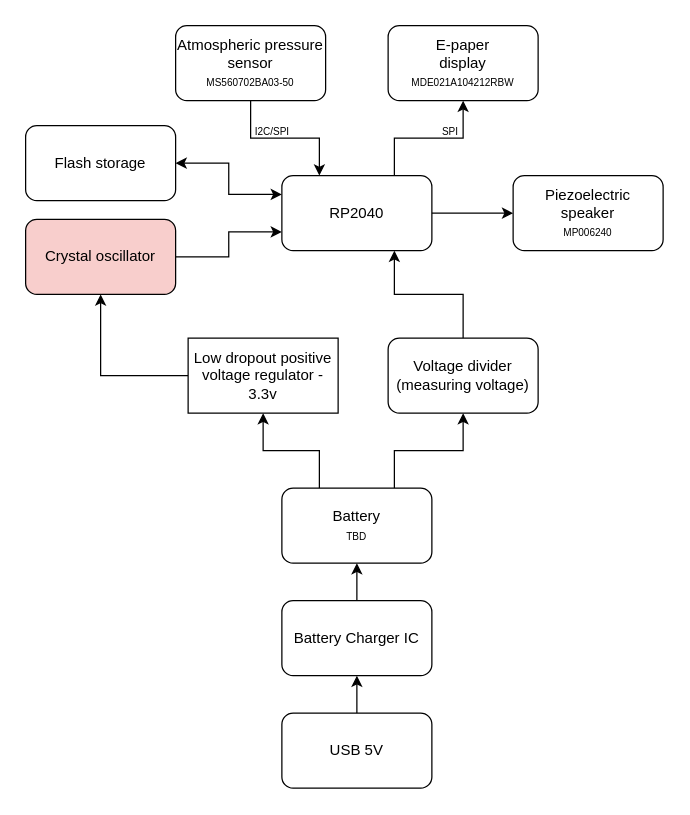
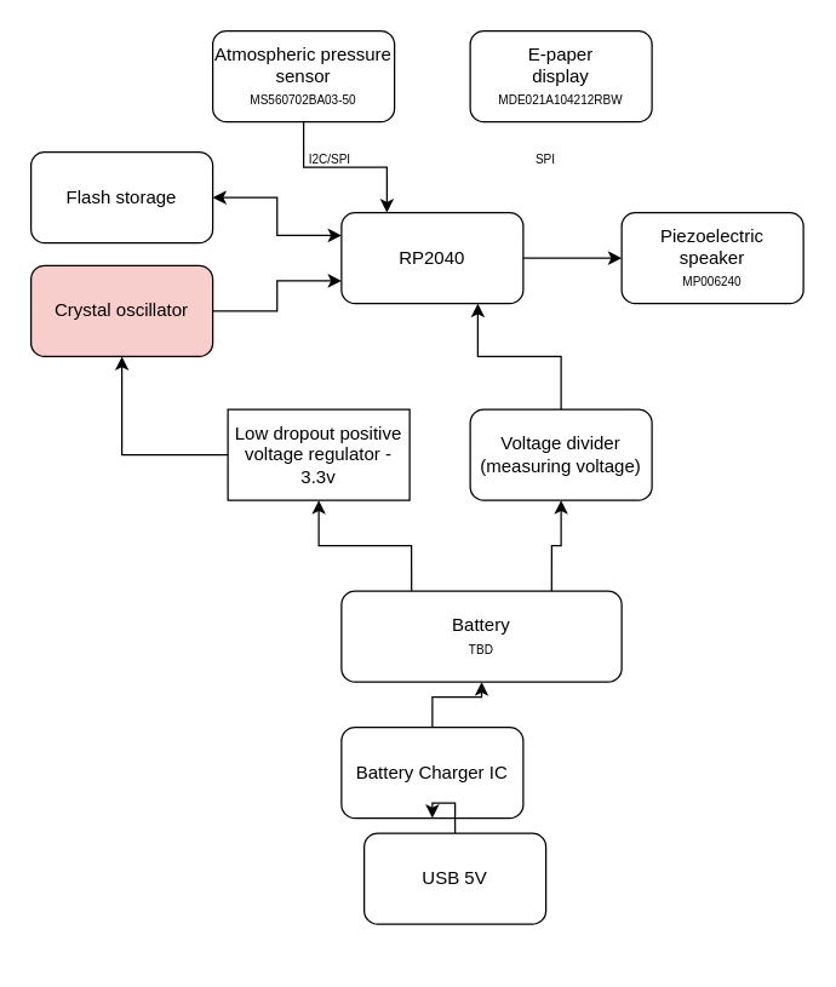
  <mxCell id="0" />
  <mxCell id="1" parent="0" />
  <mxCell id="2" style="edgeStyle=orthogonalEdgeStyle;rounded=0;orthogonalLoop=1;jettySize=auto;html=1;exitX=0;exitY=0.75;exitDx=0;exitDy=0;entryX=1;entryY=0.5;entryDx=0;entryDy=0;fontSize=12;startArrow=classic;startFill=1;endArrow=none;endFill=0;" edge="1" parent="1" source="3" target="25"><mxGeometry relative="1" as="geometry" /></mxCell>
  <mxCell id="3" value="RP2040" style="rounded=1;whiteSpace=wrap;html=1;" parent="1" vertex="1"><mxGeometry x="225" y="140" width="120" height="60" as="geometry" /></mxCell>
- <mxCell id="4" value="" style="edgeStyle=orthogonalEdgeStyle;rounded=0;orthogonalLoop=1;jettySize=auto;html=1;fontSize=8;startArrow=classic;startFill=1;endArrow=none;endFill=0;entryX=0.75;entryY=0;entryDx=0;entryDy=0;" edge="1" parent="1" source="5" target="3"><mxGeometry relative="1" as="geometry" /></mxCell>
  <mxCell id="5" value="&lt;font&gt;E-paper&lt;br&gt;display&lt;br&gt;&lt;span style=&quot;margin: 0px ; padding: 0px ; border: 0px ; outline: 0px ; vertical-align: baseline ; background: rgb(255 , 255 , 255) ; zoom: 1 ; font-family: &amp;#34;arial&amp;#34; , &amp;#34;helvetica&amp;#34; , sans-serif&quot;&gt;&lt;font style=&quot;font-size: 8px&quot;&gt;MDE021A104212RBW&lt;/font&gt;&lt;/span&gt;&lt;br&gt;&lt;/font&gt;" style="rounded=1;whiteSpace=wrap;html=1;" parent="1" vertex="1"><mxGeometry x="310" y="20" width="120" height="60" as="geometry" /></mxCell>
  <mxCell id="6" value="" style="edgeStyle=orthogonalEdgeStyle;rounded=0;orthogonalLoop=1;jettySize=auto;html=1;exitX=0.25;exitY=0;exitDx=0;exitDy=0;" parent="1" source="8" target="16" edge="1"><mxGeometry relative="1" as="geometry" /></mxCell>
  <mxCell id="7" style="edgeStyle=orthogonalEdgeStyle;rounded=0;orthogonalLoop=1;jettySize=auto;html=1;exitX=0.75;exitY=0;exitDx=0;exitDy=0;entryX=0.5;entryY=1;entryDx=0;entryDy=0;fontSize=12;startArrow=none;startFill=0;endArrow=classic;endFill=1;" edge="1" parent="1" source="8" target="22"><mxGeometry relative="1" as="geometry" /></mxCell>
- <mxCell id="8" value="Battery&lt;br style=&quot;font-size: 11px&quot;&gt;&lt;font style=&quot;font-size: 8px&quot;&gt;TBD&lt;/font&gt;" style="rounded=1;whiteSpace=wrap;html=1;" parent="1" vertex="1"><mxGeometry x="225" y="390" width="120" height="60" as="geometry" /></mxCell>
+ <mxCell id="8" value="Battery&lt;br style=&quot;font-size: 11px&quot;&gt;&lt;font style=&quot;font-size: 8px&quot;&gt;TBD&lt;/font&gt;" style="rounded=1;whiteSpace=wrap;html=1;" parent="1" vertex="1"><mxGeometry x="225" y="390" width="185" height="60" as="geometry" /></mxCell>
  <mxCell id="9" value="" style="edgeStyle=orthogonalEdgeStyle;rounded=0;orthogonalLoop=1;jettySize=auto;html=1;fontSize=8;startArrow=classic;startFill=1;endArrow=none;endFill=0;" edge="1" parent="1" source="10" target="3"><mxGeometry relative="1" as="geometry" /></mxCell>
  <mxCell id="10" value="Piezoelectric&lt;br&gt;speaker&lt;br&gt;&lt;font style=&quot;font-size: 8px&quot;&gt;MP006240&lt;/font&gt;" style="rounded=1;whiteSpace=wrap;html=1;" parent="1" vertex="1"><mxGeometry x="410" y="140" width="120" height="60" as="geometry" /></mxCell>
  <mxCell id="11" value="" style="edgeStyle=orthogonalEdgeStyle;rounded=0;orthogonalLoop=1;jettySize=auto;html=1;fontSize=8;exitX=0.5;exitY=1;exitDx=0;exitDy=0;entryX=0.25;entryY=0;entryDx=0;entryDy=0;" edge="1" parent="1" source="12" target="3"><mxGeometry relative="1" as="geometry" /></mxCell>
  <mxCell id="12" value="Atmospheric pressure&lt;br&gt;sensor&lt;br&gt;&lt;font style=&quot;font-size: 8px&quot;&gt;MS560702BA03-50&lt;/font&gt;" style="rounded=1;whiteSpace=wrap;html=1;" parent="1" vertex="1"><mxGeometry x="140" y="20" width="120" height="60" as="geometry" /></mxCell>
  <mxCell id="13" value="" style="edgeStyle=orthogonalEdgeStyle;rounded=0;orthogonalLoop=1;jettySize=auto;html=1;" parent="1" source="14" target="8" edge="1"><mxGeometry relative="1" as="geometry" /></mxCell>
  <mxCell id="14" value="Battery Charger IC" style="rounded=1;whiteSpace=wrap;html=1;" parent="1" vertex="1"><mxGeometry x="225" y="480" width="120" height="60" as="geometry" /></mxCell>
  <mxCell id="15" value="" style="edgeStyle=orthogonalEdgeStyle;rounded=0;orthogonalLoop=1;jettySize=auto;html=1;" parent="1" source="16" target="25" edge="1"><mxGeometry relative="1" as="geometry" /></mxCell>
  <mxCell id="16" value="Low dropout positive voltage regulator - 3.3v" style="whiteSpace=wrap;html=1;rounded=0;" parent="1" vertex="1"><mxGeometry x="150" y="270" width="120" height="60" as="geometry" /></mxCell>
  <mxCell id="17" value="SPI" style="text;html=1;strokeColor=none;fillColor=none;align=center;verticalAlign=middle;whiteSpace=wrap;rounded=0;fontSize=8;" vertex="1" parent="1"><mxGeometry x="350" y="100" width="20" height="10" as="geometry" /></mxCell>
  <mxCell id="18" value="I2C/SPI" style="text;html=1;strokeColor=none;fillColor=none;align=center;verticalAlign=middle;whiteSpace=wrap;rounded=0;fontSize=8;" vertex="1" parent="1"><mxGeometry x="200" y="95" width="35" height="20" as="geometry" /></mxCell>
  <mxCell id="19" value="" style="edgeStyle=orthogonalEdgeStyle;rounded=0;orthogonalLoop=1;jettySize=auto;html=1;fontSize=12;startArrow=none;startFill=0;endArrow=classic;endFill=1;" edge="1" parent="1" source="20" target="14"><mxGeometry relative="1" as="geometry" /></mxCell>
- <mxCell id="20" value="&lt;font style=&quot;font-size: 12px&quot;&gt;USB 5V&lt;/font&gt;" style="rounded=1;whiteSpace=wrap;html=1;fontSize=8;" vertex="1" parent="1"><mxGeometry x="225" y="570" width="120" height="60" as="geometry" /></mxCell>
+ <mxCell id="20" value="&lt;font style=&quot;font-size: 12px&quot;&gt;USB 5V&lt;/font&gt;" style="rounded=1;whiteSpace=wrap;html=1;fontSize=8;" vertex="1" parent="1"><mxGeometry x="240" y="550" width="120" height="60" as="geometry" /></mxCell>
  <mxCell id="21" style="edgeStyle=orthogonalEdgeStyle;rounded=0;orthogonalLoop=1;jettySize=auto;html=1;exitX=0.5;exitY=0;exitDx=0;exitDy=0;entryX=0.75;entryY=1;entryDx=0;entryDy=0;fontSize=12;startArrow=none;startFill=0;endArrow=classic;endFill=1;" edge="1" parent="1" source="22" target="3"><mxGeometry relative="1" as="geometry" /></mxCell>
  <mxCell id="22" value="Voltage divider (measuring voltage)" style="rounded=1;whiteSpace=wrap;html=1;fontSize=12;" vertex="1" parent="1"><mxGeometry x="310" y="270" width="120" height="60" as="geometry" /></mxCell>
  <mxCell id="23" value="" style="edgeStyle=orthogonalEdgeStyle;rounded=0;orthogonalLoop=1;jettySize=auto;html=1;fontSize=8;startArrow=classic;startFill=1;endArrow=classic;endFill=1;entryX=0;entryY=0.25;entryDx=0;entryDy=0;" edge="1" parent="1" source="24" target="3"><mxGeometry relative="1" as="geometry" /></mxCell>
  <mxCell id="24" value="&lt;font style=&quot;font-size: 12px&quot;&gt;Flash storage&lt;/font&gt;" style="rounded=1;whiteSpace=wrap;html=1;fontSize=8;" vertex="1" parent="1"><mxGeometry x="20" y="100" width="120" height="60" as="geometry" /></mxCell>
  <mxCell id="25" value="Crystal oscillator" style="rounded=1;whiteSpace=wrap;html=1;fontSize=12;fillColor=#f8cecc;" vertex="1" parent="1"><mxGeometry x="20" y="175" width="120" height="60" as="geometry" /></mxCell>
